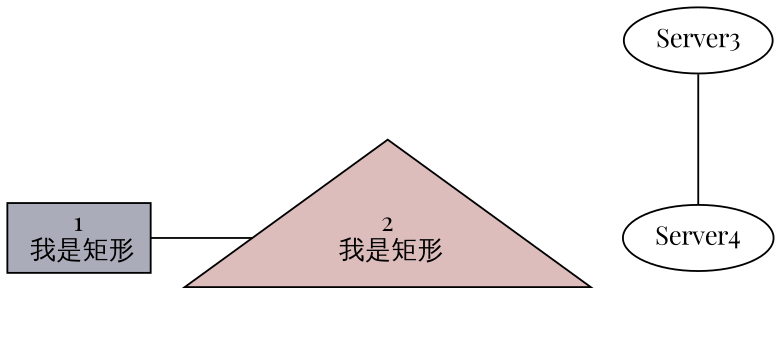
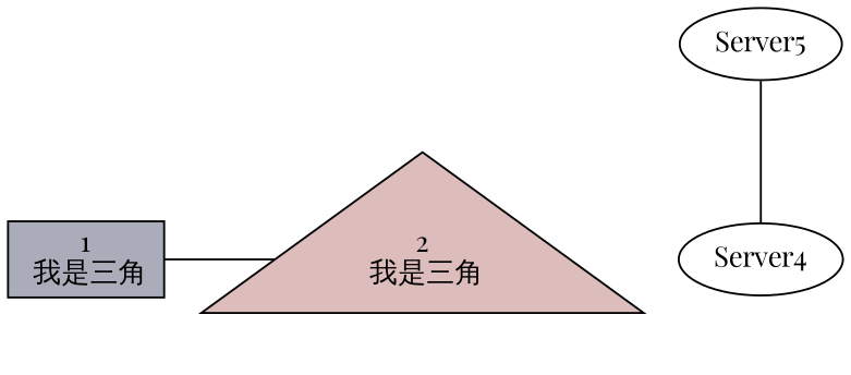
  graph {
    fontname="Playfair Display"
    node [fontname="Playfair Display"]
    edge [fontname="Playfair Display"]
-   n1 [fillcolor="#ABACBA" label="1\n 我是矩形" shape=box style=filled]
-   n2 [fillcolor="#DDBCBC" label="2\n 我是矩形" shape=triangle style=filled]
+   n1 [fillcolor="#ABACBA" label="1\n 我是三角" shape=box style=filled]
+   n2 [fillcolor="#DDBCBC" label="2\n 我是三角" shape=triangle style=filled]
    Server4
-   Server5 [label=Server3]
+   Server5
    subgraph sub_1 {
      rank=same
      n1
      n2
      Server4
    }
    n1 -- n2
    Server5 -- Server4
  }
